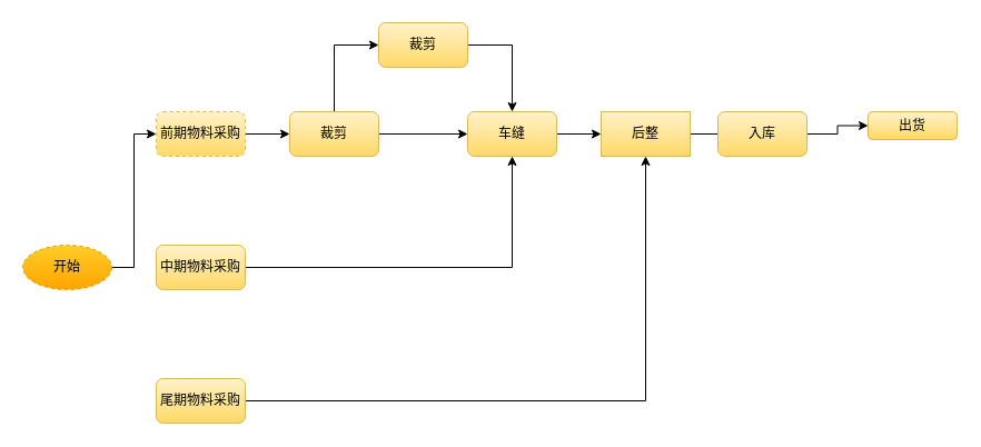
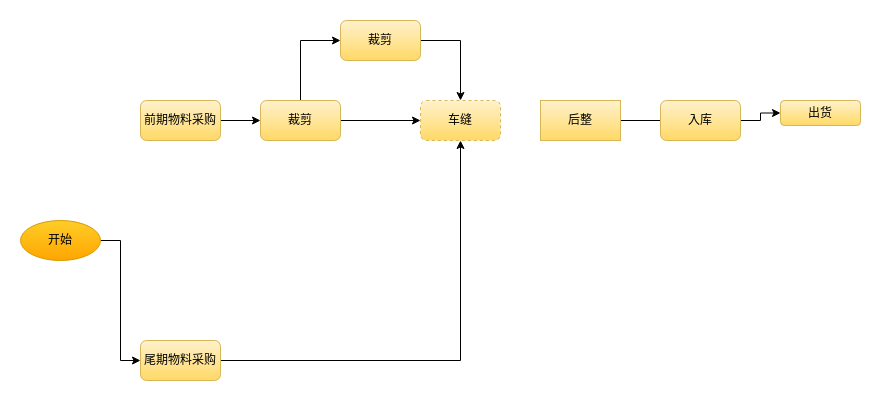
  <mxCell id="0" />
  <mxCell id="1" parent="0" />
- <mxCell id="3" style="edgeStyle=orthogonalEdgeStyle;rounded=0;orthogonalLoop=1;jettySize=auto;html=1;exitX=1;exitY=0.5;exitDx=0;exitDy=0;entryX=0;entryY=0.5;entryDx=0;entryDy=0;" parent="1" source="4" target="6" edge="1"><mxGeometry relative="1" as="geometry" /></mxCell>
- <mxCell id="4" value="开始" style="ellipse;whiteSpace=wrap;html=1;gradientColor=#ffa500;fillColor=#ffcd28;strokeColor=#d79b00;dashed=1;" parent="1" vertex="1"><mxGeometry x="20" y="220" width="80" height="40" as="geometry" /></mxCell>
+ <mxCell id="2" style="edgeStyle=orthogonalEdgeStyle;rounded=0;orthogonalLoop=1;jettySize=auto;html=1;exitX=1;exitY=0.5;exitDx=0;exitDy=0;entryX=0;entryY=0.5;entryDx=0;entryDy=0;" parent="1" source="4" target="9" edge="1"><mxGeometry relative="1" as="geometry" /></mxCell>
+ <mxCell id="4" value="开始" style="ellipse;whiteSpace=wrap;html=1;gradientColor=#ffa500;fillColor=#ffcd28;strokeColor=#d79b00;" parent="1" vertex="1"><mxGeometry x="20" y="220" width="80" height="40" as="geometry" /></mxCell>
  <mxCell id="5" style="edgeStyle=orthogonalEdgeStyle;rounded=0;orthogonalLoop=1;jettySize=auto;html=1;exitX=1;exitY=0.5;exitDx=0;exitDy=0;entryX=0;entryY=0.5;entryDx=0;entryDy=0;" parent="1" source="6" target="12" edge="1"><mxGeometry relative="1" as="geometry" /></mxCell>
- <mxCell id="6" value="前期物料采购" style="rounded=1;whiteSpace=wrap;html=1;fillColor=#fff2cc;strokeColor=#d6b656;gradientColor=#ffd966;dashed=1;" parent="1" vertex="1"><mxGeometry x="140" y="100" width="80" height="40" as="geometry" /></mxCell>
- <mxCell id="7" style="edgeStyle=orthogonalEdgeStyle;rounded=0;orthogonalLoop=1;jettySize=auto;html=1;exitX=1;exitY=0.5;exitDx=0;exitDy=0;entryX=0.5;entryY=1;entryDx=0;entryDy=0;" parent="1" source="17" target="14" edge="1"><mxGeometry relative="1" as="geometry" /></mxCell>
- <mxCell id="8" style="edgeStyle=orthogonalEdgeStyle;rounded=0;orthogonalLoop=1;jettySize=auto;html=1;exitX=1;exitY=0.5;exitDx=0;exitDy=0;entryX=0.5;entryY=1;entryDx=0;entryDy=0;" parent="1" source="9" target="19" edge="1"><mxGeometry relative="1" as="geometry" /></mxCell>
+ <mxCell id="6" value="前期物料采购" style="rounded=1;whiteSpace=wrap;html=1;fillColor=#fff2cc;strokeColor=#d6b656;gradientColor=#ffd966;" parent="1" vertex="1"><mxGeometry x="140" y="100" width="80" height="40" as="geometry" /></mxCell>
+ <mxCell id="8" style="edgeStyle=orthogonalEdgeStyle;rounded=0;orthogonalLoop=1;jettySize=auto;html=1;exitX=1;exitY=0.5;exitDx=0;exitDy=0;" parent="1" source="9" target="14" edge="1"><mxGeometry relative="1" as="geometry" /></mxCell>
  <mxCell id="9" value="尾期物料采购" style="rounded=1;whiteSpace=wrap;html=1;gradientColor=#ffd966;fillColor=#fff2cc;strokeColor=#d6b656;" parent="1" vertex="1"><mxGeometry x="140" y="340" width="80" height="40" as="geometry" /></mxCell>
  <mxCell id="10" style="edgeStyle=orthogonalEdgeStyle;rounded=0;orthogonalLoop=1;jettySize=auto;html=1;exitX=1;exitY=0.5;exitDx=0;exitDy=0;entryX=0;entryY=0.5;entryDx=0;entryDy=0;" parent="1" source="12" target="14" edge="1"><mxGeometry relative="1" as="geometry" /></mxCell>
  <mxCell id="11" style="edgeStyle=orthogonalEdgeStyle;rounded=0;orthogonalLoop=1;jettySize=auto;html=1;exitX=0.5;exitY=0;exitDx=0;exitDy=0;entryX=0;entryY=0.5;entryDx=0;entryDy=0;" parent="1" source="12" target="16" edge="1"><mxGeometry relative="1" as="geometry" /></mxCell>
  <mxCell id="12" value="裁剪" style="rounded=1;whiteSpace=wrap;html=1;gradientColor=#ffd966;fillColor=#fff2cc;strokeColor=#d6b656;" parent="1" vertex="1"><mxGeometry x="260" y="100" width="80" height="40" as="geometry" /></mxCell>
- <mxCell id="13" style="edgeStyle=orthogonalEdgeStyle;rounded=0;orthogonalLoop=1;jettySize=auto;html=1;exitX=1;exitY=0.5;exitDx=0;exitDy=0;entryX=0;entryY=0.5;entryDx=0;entryDy=0;" parent="1" source="14" target="19" edge="1"><mxGeometry relative="1" as="geometry" /></mxCell>
- <mxCell id="14" value="车缝" style="rounded=1;whiteSpace=wrap;html=1;gradientColor=#ffd966;fillColor=#fff2cc;strokeColor=#d6b656;" parent="1" vertex="1"><mxGeometry x="420" y="100" width="80" height="40" as="geometry" /></mxCell>
+ <mxCell id="14" value="车缝" style="rounded=1;whiteSpace=wrap;html=1;gradientColor=#ffd966;fillColor=#fff2cc;strokeColor=#d6b656;dashed=1;" parent="1" vertex="1"><mxGeometry x="420" y="100" width="80" height="40" as="geometry" /></mxCell>
  <mxCell id="15" style="edgeStyle=orthogonalEdgeStyle;rounded=0;orthogonalLoop=1;jettySize=auto;html=1;exitX=1;exitY=0.5;exitDx=0;exitDy=0;entryX=0.5;entryY=0;entryDx=0;entryDy=0;" parent="1" source="16" target="14" edge="1"><mxGeometry relative="1" as="geometry" /></mxCell>
  <mxCell id="16" value="裁剪" style="rounded=1;whiteSpace=wrap;html=1;gradientColor=#ffd966;fillColor=#fff2cc;strokeColor=#d6b656;" parent="1" vertex="1"><mxGeometry x="340" y="20" width="80" height="40" as="geometry" /></mxCell>
- <mxCell id="17" value="中期物料采购" style="rounded=1;whiteSpace=wrap;html=1;gradientColor=#ffd966;fillColor=#fff2cc;strokeColor=#d6b656;" parent="1" vertex="1"><mxGeometry x="140" y="220" width="80" height="40" as="geometry" /></mxCell>
  <mxCell id="18" style="edgeStyle=orthogonalEdgeStyle;rounded=0;orthogonalLoop=1;jettySize=auto;html=1;exitX=1;exitY=0.5;exitDx=0;exitDy=0;entryX=0;entryY=0.5;entryDx=0;entryDy=0;endArrow=none;" parent="1" source="19" target="21" edge="1"><mxGeometry relative="1" as="geometry" /></mxCell>
  <mxCell id="19" value="后整" style="whiteSpace=wrap;html=1;gradientColor=#ffd966;fillColor=#fff2cc;strokeColor=#d6b656;rounded=0;" parent="1" vertex="1"><mxGeometry x="540" y="100" width="80" height="40" as="geometry" /></mxCell>
  <mxCell id="20" style="edgeStyle=orthogonalEdgeStyle;rounded=0;orthogonalLoop=1;jettySize=auto;html=1;exitX=1;exitY=0.5;exitDx=0;exitDy=0;entryX=0;entryY=0.5;entryDx=0;entryDy=0;" parent="1" source="21" target="22" edge="1"><mxGeometry relative="1" as="geometry" /></mxCell>
- <mxCell id="21" value="入库" style="rounded=1;whiteSpace=wrap;html=1;gradientColor=#ffd966;fillColor=#fff2cc;strokeColor=#d6b656;" parent="1" vertex="1"><mxGeometry x="645" y="100" width="80" height="40" as="geometry" /></mxCell>
+ <mxCell id="21" value="入库" style="rounded=1;whiteSpace=wrap;html=1;gradientColor=#ffd966;fillColor=#fff2cc;strokeColor=#d6b656;" parent="1" vertex="1"><mxGeometry x="660" y="100" width="80" height="40" as="geometry" /></mxCell>
  <mxCell id="22" value="出货" style="rounded=1;whiteSpace=wrap;html=1;gradientColor=#ffd966;fillColor=#fff2cc;strokeColor=#d6b656;" parent="1" vertex="1"><mxGeometry x="780" y="100" width="80" height="25" as="geometry" /></mxCell>
